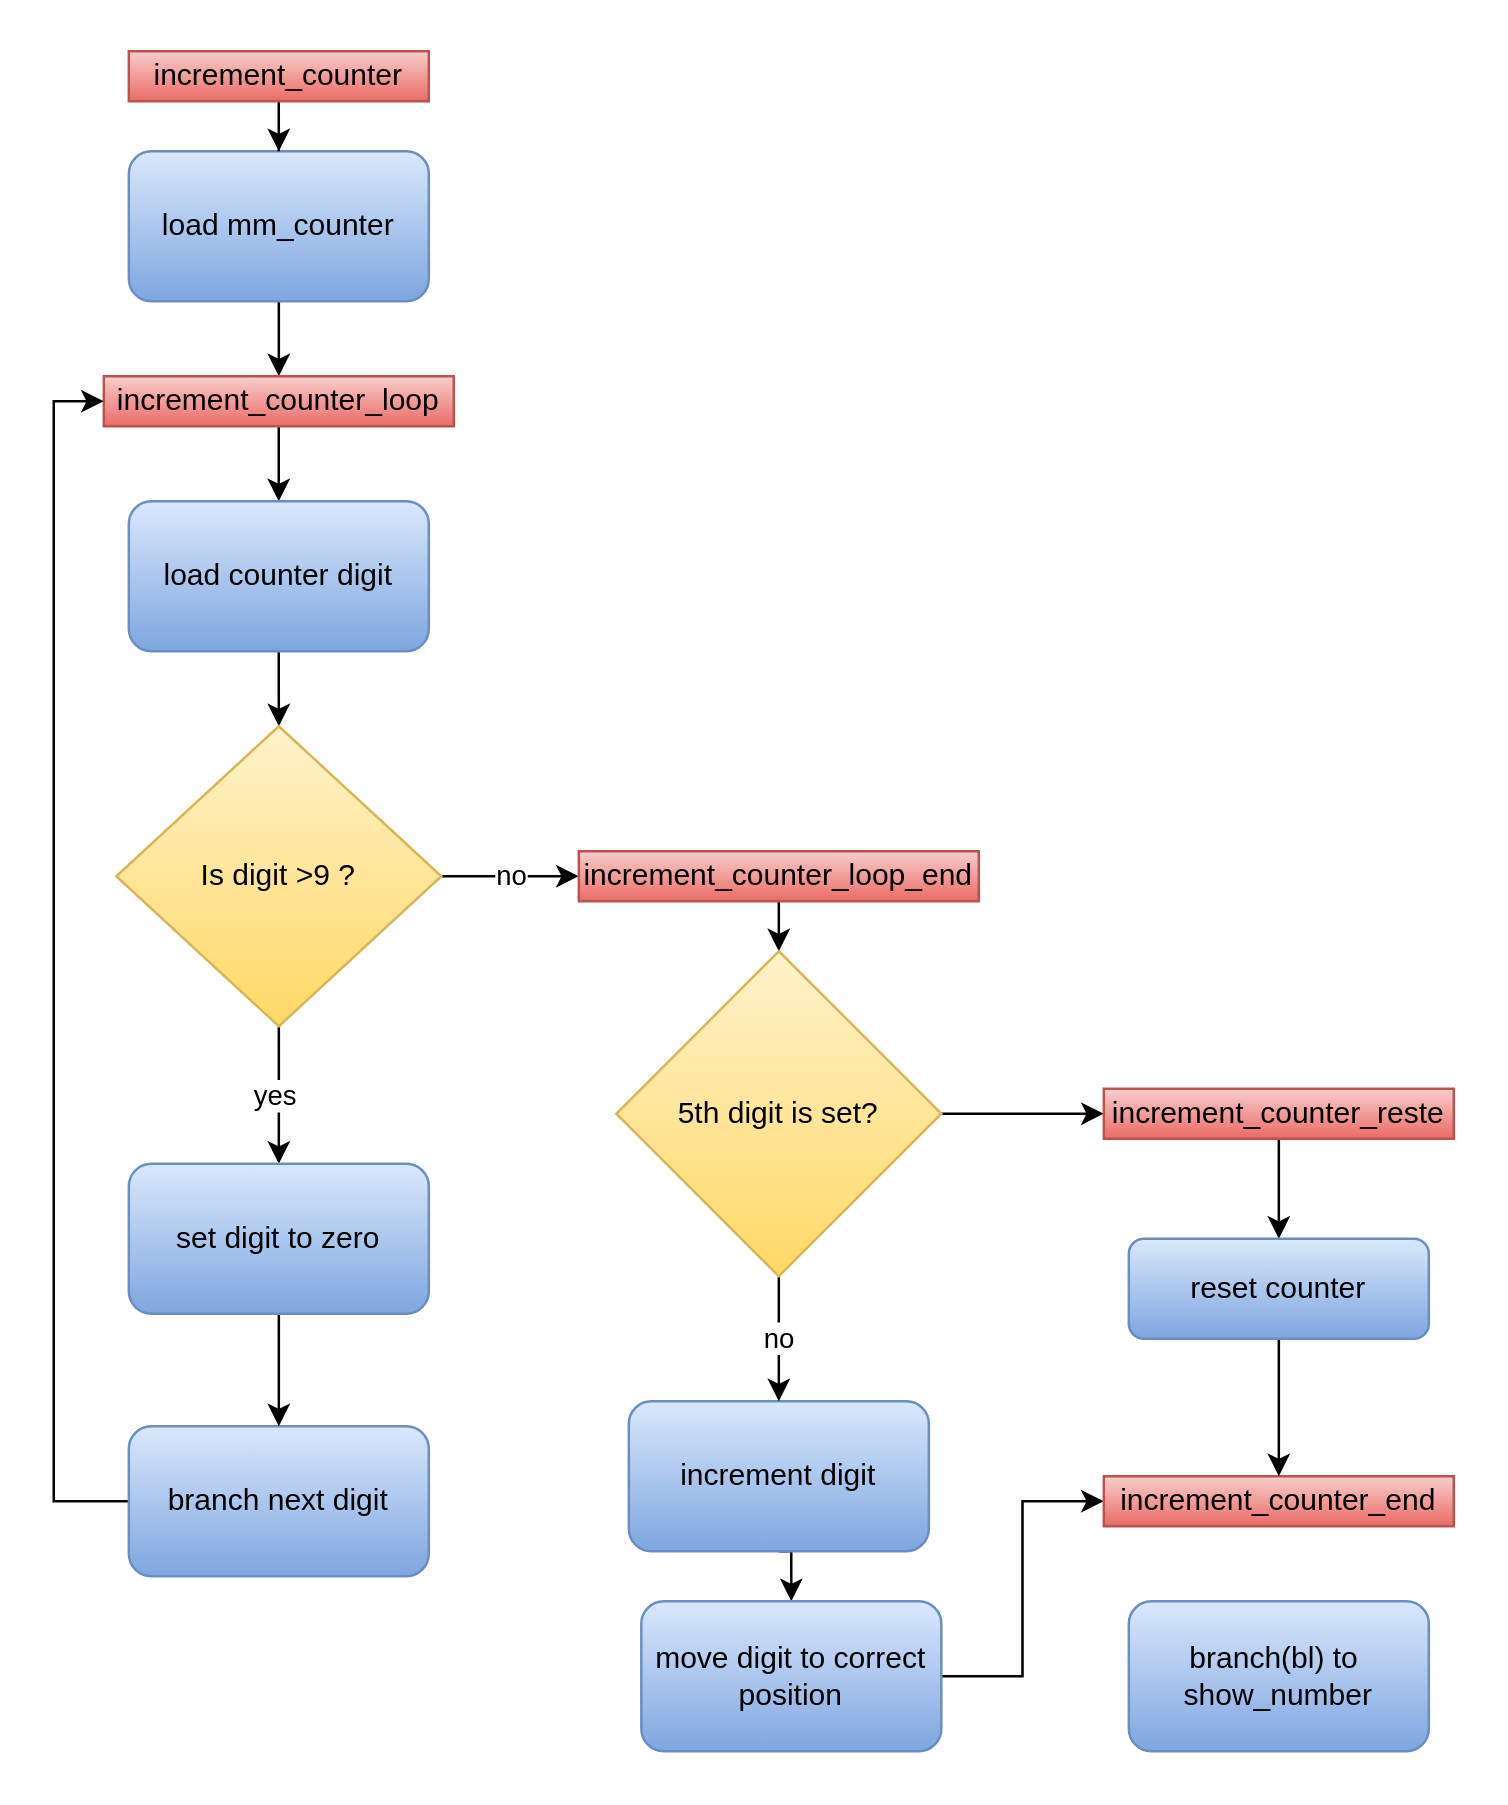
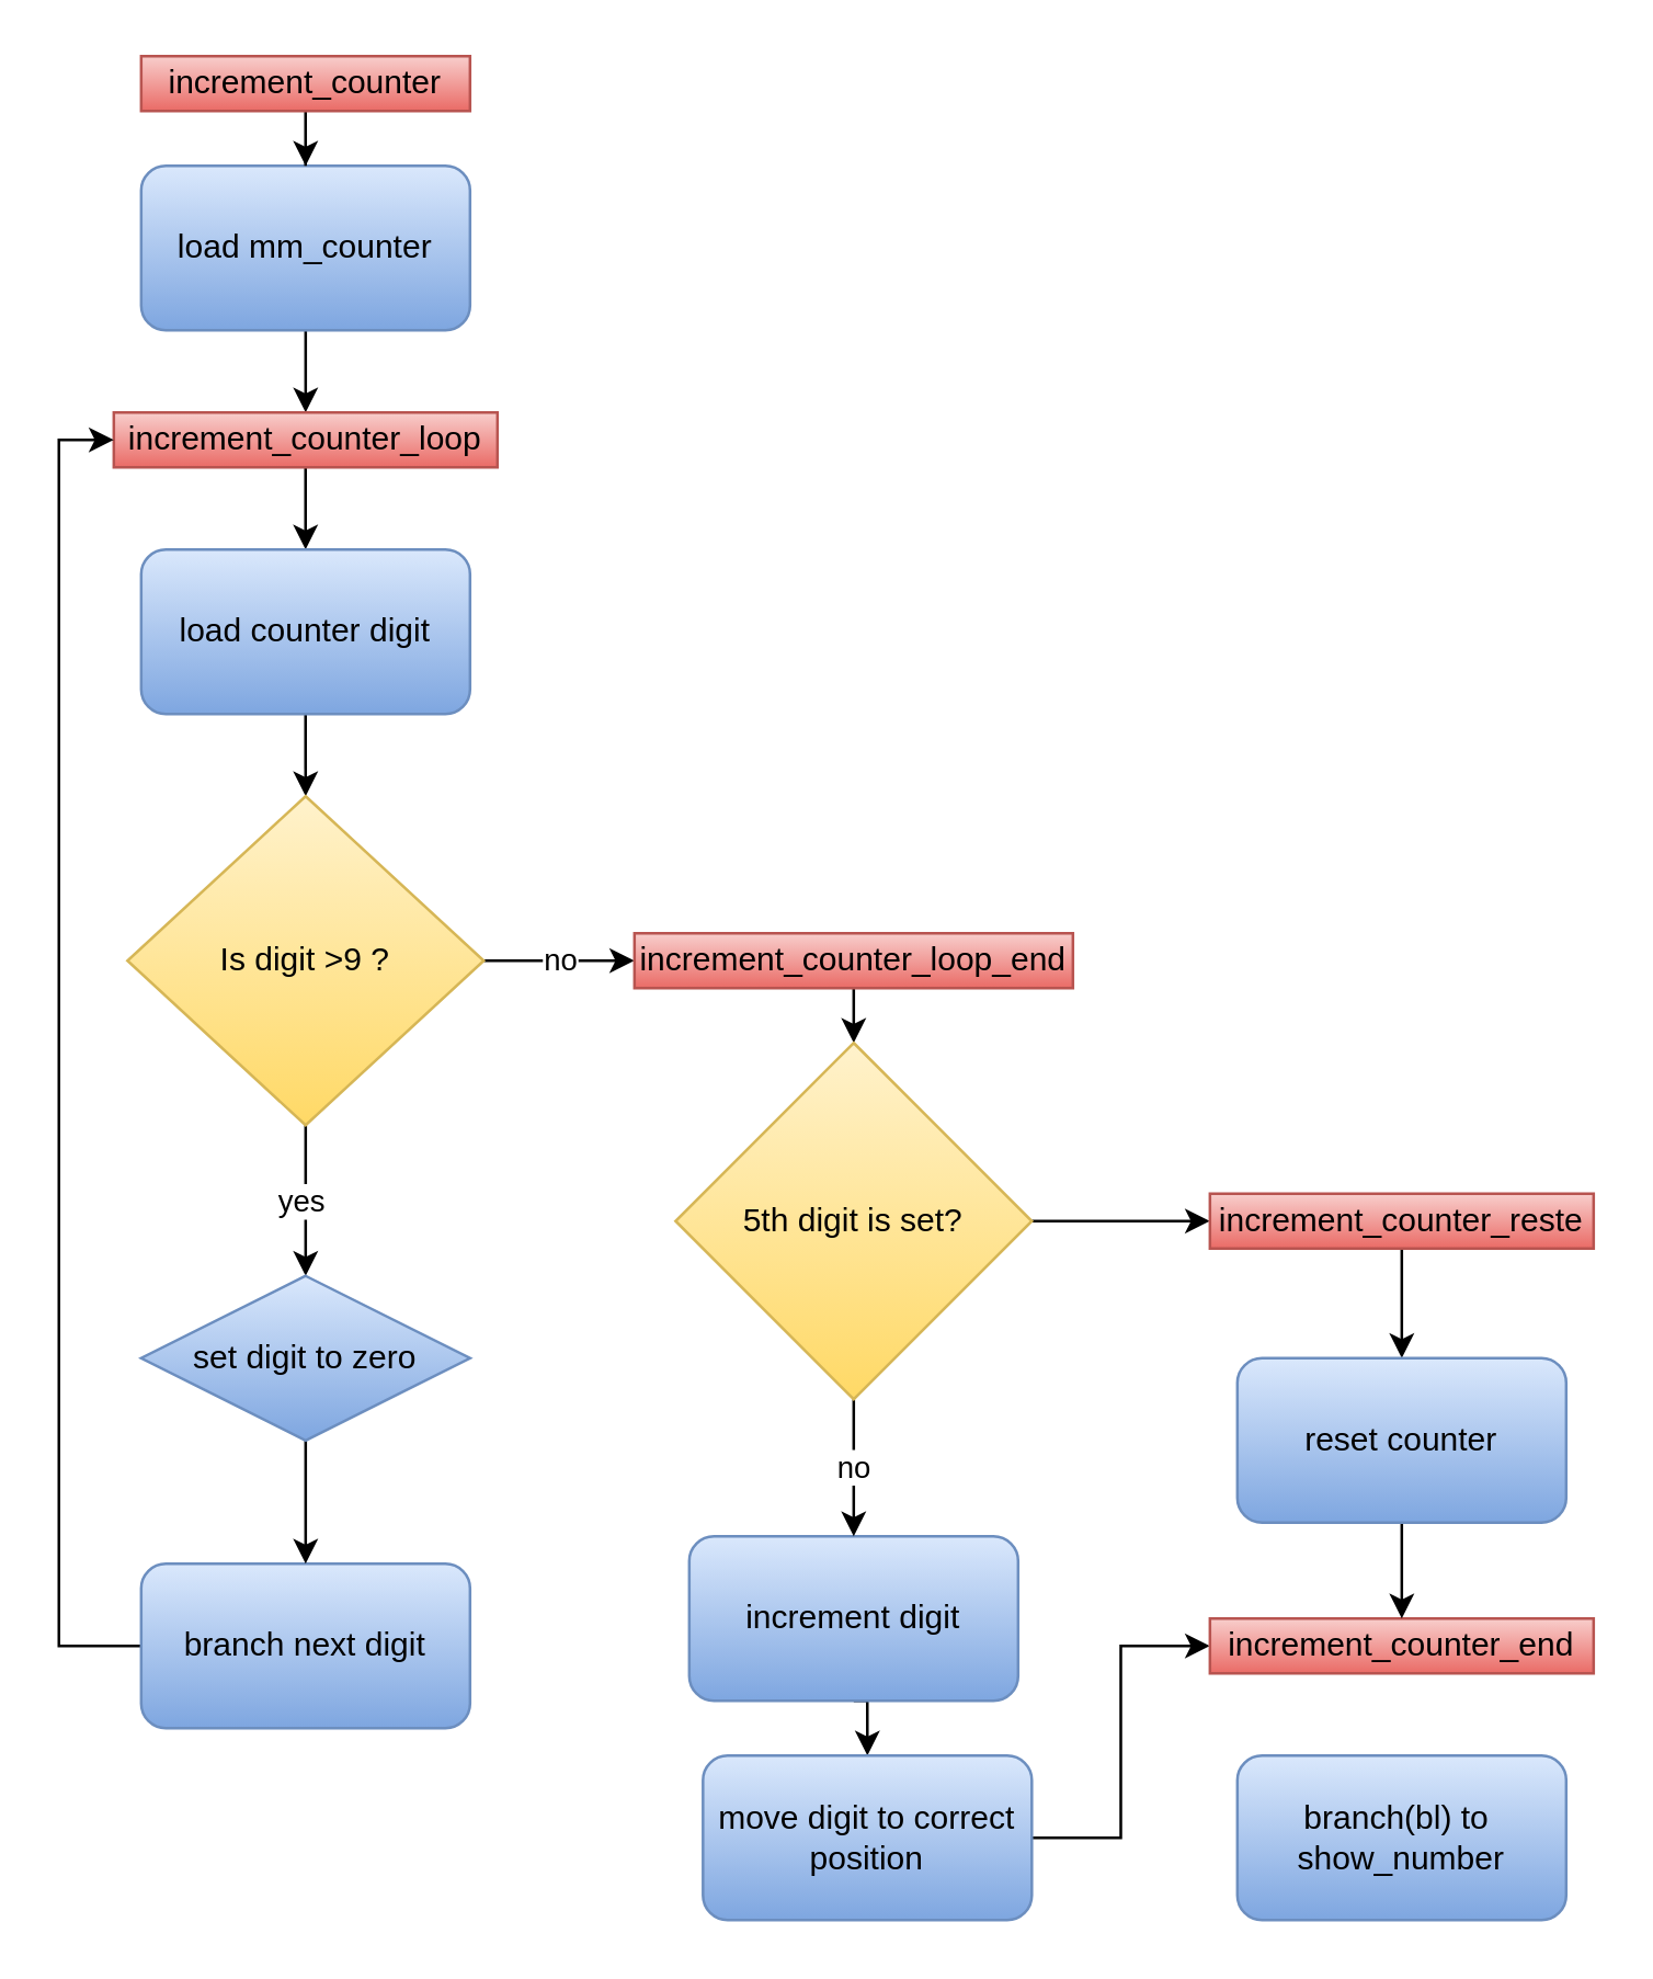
  <mxCell id="0" />
  <mxCell id="1" parent="0" />
  <mxCell id="2" style="edgeStyle=orthogonalEdgeStyle;rounded=0;orthogonalLoop=1;jettySize=auto;html=1;exitX=0.5;exitY=1;exitDx=0;exitDy=0;entryX=0.5;entryY=0;entryDx=0;entryDy=0;" edge="1" parent="1" source="3" target="7"><mxGeometry relative="1" as="geometry" /></mxCell>
  <mxCell id="3" value="load mm_counter" style="rounded=1;whiteSpace=wrap;html=1;gradientColor=#7ea6e0;fillColor=#dae8fc;strokeColor=#6c8ebf;" vertex="1" parent="1"><mxGeometry x="50.93" y="60" width="120" height="60" as="geometry" /></mxCell>
  <mxCell id="4" style="edgeStyle=orthogonalEdgeStyle;rounded=0;orthogonalLoop=1;jettySize=auto;html=1;entryX=0.5;entryY=0;entryDx=0;entryDy=0;" edge="1" parent="1" source="5" target="3"><mxGeometry relative="1" as="geometry" /></mxCell>
  <mxCell id="5" value="increment_counter" style="text;html=1;strokeColor=#b85450;fillColor=#f8cecc;align=center;verticalAlign=middle;whiteSpace=wrap;rounded=0;gradientColor=#ea6b66;" vertex="1" parent="1"><mxGeometry x="50.93" y="20" width="120" height="20" as="geometry" /></mxCell>
  <mxCell id="6" style="edgeStyle=orthogonalEdgeStyle;rounded=0;orthogonalLoop=1;jettySize=auto;html=1;" edge="1" parent="1" source="7" target="9"><mxGeometry relative="1" as="geometry" /></mxCell>
  <mxCell id="7" value="increment_counter_loop" style="text;html=1;strokeColor=#b85450;fillColor=#f8cecc;align=center;verticalAlign=middle;whiteSpace=wrap;rounded=0;gradientColor=#ea6b66;" vertex="1" parent="1"><mxGeometry x="40.93" y="150" width="140" height="20" as="geometry" /></mxCell>
  <mxCell id="8" style="edgeStyle=orthogonalEdgeStyle;rounded=0;orthogonalLoop=1;jettySize=auto;html=1;entryX=0.5;entryY=0;entryDx=0;entryDy=0;" edge="1" parent="1" source="9" target="12"><mxGeometry relative="1" as="geometry" /></mxCell>
  <mxCell id="9" value="load counter digit" style="rounded=1;whiteSpace=wrap;html=1;gradientColor=#7ea6e0;fillColor=#dae8fc;strokeColor=#6c8ebf;" vertex="1" parent="1"><mxGeometry x="50.93" y="200" width="120" height="60" as="geometry" /></mxCell>
  <mxCell id="10" value="no" style="edgeStyle=orthogonalEdgeStyle;rounded=0;orthogonalLoop=1;jettySize=auto;html=1;exitX=1;exitY=0.5;exitDx=0;exitDy=0;entryX=0;entryY=0.5;entryDx=0;entryDy=0;" edge="1" parent="1" source="12" target="14"><mxGeometry relative="1" as="geometry"><mxPoint x="220.93" y="350" as="targetPoint" /></mxGeometry></mxCell>
  <mxCell id="11" value="yes&amp;nbsp;" style="edgeStyle=orthogonalEdgeStyle;rounded=0;orthogonalLoop=1;jettySize=auto;html=1;entryX=0.5;entryY=0;entryDx=0;entryDy=0;" edge="1" parent="1" source="12" target="18"><mxGeometry relative="1" as="geometry"><mxPoint x="110.93" y="460" as="targetPoint" /></mxGeometry></mxCell>
  <mxCell id="12" value="Is digit &amp;gt;9 ?" style="rhombus;whiteSpace=wrap;html=1;gradientColor=#ffd966;fillColor=#fff2cc;strokeColor=#d6b656;" vertex="1" parent="1"><mxGeometry x="45.93" y="290" width="130" height="120" as="geometry" /></mxCell>
  <mxCell id="13" style="edgeStyle=orthogonalEdgeStyle;rounded=0;orthogonalLoop=1;jettySize=auto;html=1;exitX=0.5;exitY=1;exitDx=0;exitDy=0;entryX=0.5;entryY=0;entryDx=0;entryDy=0;" edge="1" parent="1" source="14" target="25"><mxGeometry relative="1" as="geometry" /></mxCell>
  <mxCell id="14" value="increment_counter_loop_end" style="text;html=1;strokeColor=#b85450;fillColor=#f8cecc;align=center;verticalAlign=middle;whiteSpace=wrap;rounded=0;gradientColor=#ea6b66;" vertex="1" parent="1"><mxGeometry x="230.93" y="340" width="160" height="20" as="geometry" /></mxCell>
  <mxCell id="15" style="edgeStyle=orthogonalEdgeStyle;rounded=0;orthogonalLoop=1;jettySize=auto;html=1;entryX=0;entryY=0.5;entryDx=0;entryDy=0;" edge="1" parent="1" source="16" target="7"><mxGeometry relative="1" as="geometry"><Array as="points"><mxPoint x="20.93" y="600" /><mxPoint x="20.93" y="160" /></Array></mxGeometry></mxCell>
  <mxCell id="16" value="branch next digit" style="rounded=1;whiteSpace=wrap;html=1;gradientColor=#7ea6e0;fillColor=#dae8fc;strokeColor=#6c8ebf;" vertex="1" parent="1"><mxGeometry x="50.93" y="570" width="120" height="60" as="geometry" /></mxCell>
  <mxCell id="17" style="edgeStyle=orthogonalEdgeStyle;rounded=0;orthogonalLoop=1;jettySize=auto;html=1;entryX=0.5;entryY=0;entryDx=0;entryDy=0;" edge="1" parent="1" source="18" target="16"><mxGeometry relative="1" as="geometry" /></mxCell>
- <mxCell id="18" value="set digit to zero" style="rounded=1;whiteSpace=wrap;html=1;gradientColor=#7ea6e0;fillColor=#dae8fc;strokeColor=#6c8ebf;" vertex="1" parent="1"><mxGeometry x="50.93" y="465" width="120" height="60" as="geometry" /></mxCell>
+ <mxCell id="18" value="set digit to zero" style="rhombus;whiteSpace=wrap;html=1;gradientColor=#7ea6e0;fillColor=#dae8fc;strokeColor=#6c8ebf;" vertex="1" parent="1"><mxGeometry x="50.93" y="465" width="120" height="60" as="geometry" /></mxCell>
  <mxCell id="19" style="edgeStyle=orthogonalEdgeStyle;rounded=0;orthogonalLoop=1;jettySize=auto;html=1;exitX=0.5;exitY=1;exitDx=0;exitDy=0;entryX=0.5;entryY=0;entryDx=0;entryDy=0;" edge="1" parent="1" source="20" target="22"><mxGeometry relative="1" as="geometry" /></mxCell>
  <mxCell id="20" value="increment digit" style="rounded=1;whiteSpace=wrap;html=1;gradientColor=#7ea6e0;fillColor=#dae8fc;strokeColor=#6c8ebf;" vertex="1" parent="1"><mxGeometry x="250.93" y="560" width="120" height="60" as="geometry" /></mxCell>
  <mxCell id="21" style="edgeStyle=orthogonalEdgeStyle;rounded=0;orthogonalLoop=1;jettySize=auto;html=1;entryX=0;entryY=0.5;entryDx=0;entryDy=0;" edge="1" parent="1" source="22" target="28"><mxGeometry relative="1" as="geometry" /></mxCell>
  <mxCell id="22" value="move digit to correct position" style="rounded=1;whiteSpace=wrap;html=1;gradientColor=#7ea6e0;fillColor=#dae8fc;strokeColor=#6c8ebf;" vertex="1" parent="1"><mxGeometry x="255.93" y="640" width="120" height="60" as="geometry" /></mxCell>
  <mxCell id="23" value="no" style="edgeStyle=orthogonalEdgeStyle;rounded=0;orthogonalLoop=1;jettySize=auto;html=1;exitX=0.5;exitY=1;exitDx=0;exitDy=0;entryX=0.5;entryY=0;entryDx=0;entryDy=0;" edge="1" parent="1" source="25" target="20"><mxGeometry relative="1" as="geometry" /></mxCell>
  <mxCell id="24" style="edgeStyle=orthogonalEdgeStyle;rounded=0;orthogonalLoop=1;jettySize=auto;html=1;exitX=1;exitY=0.5;exitDx=0;exitDy=0;entryX=0;entryY=0.5;entryDx=0;entryDy=0;" edge="1" parent="1" source="25" target="27"><mxGeometry relative="1" as="geometry" /></mxCell>
  <mxCell id="25" value="5th digit is set?" style="rhombus;whiteSpace=wrap;html=1;gradientColor=#ffd966;fillColor=#fff2cc;strokeColor=#d6b656;" vertex="1" parent="1"><mxGeometry x="245.93" y="380" width="130" height="130" as="geometry" /></mxCell>
  <mxCell id="26" style="edgeStyle=orthogonalEdgeStyle;rounded=0;orthogonalLoop=1;jettySize=auto;html=1;entryX=0.5;entryY=0;entryDx=0;entryDy=0;" edge="1" parent="1" source="27" target="30"><mxGeometry relative="1" as="geometry" /></mxCell>
  <mxCell id="27" value="increment_counter_reste" style="text;html=1;strokeColor=#b85450;fillColor=#f8cecc;align=center;verticalAlign=middle;whiteSpace=wrap;rounded=0;gradientColor=#ea6b66;" vertex="1" parent="1"><mxGeometry x="440.93" y="435" width="140" height="20" as="geometry" /></mxCell>
  <mxCell id="28" value="increment_counter_end" style="text;html=1;strokeColor=#b85450;fillColor=#f8cecc;align=center;verticalAlign=middle;whiteSpace=wrap;rounded=0;gradientColor=#ea6b66;" vertex="1" parent="1"><mxGeometry x="440.93" y="590" width="140" height="20" as="geometry" /></mxCell>
  <mxCell id="29" style="edgeStyle=orthogonalEdgeStyle;rounded=0;orthogonalLoop=1;jettySize=auto;html=1;exitX=0.5;exitY=1;exitDx=0;exitDy=0;entryX=0.5;entryY=0;entryDx=0;entryDy=0;" edge="1" parent="1" source="30" target="28"><mxGeometry relative="1" as="geometry" /></mxCell>
- <mxCell id="30" value="reset counter" style="rounded=1;whiteSpace=wrap;html=1;gradientColor=#7ea6e0;fillColor=#dae8fc;strokeColor=#6c8ebf;" vertex="1" parent="1"><mxGeometry x="450.93" y="495" width="120" height="40" as="geometry" /></mxCell>
+ <mxCell id="30" value="reset counter" style="rounded=1;whiteSpace=wrap;html=1;gradientColor=#7ea6e0;fillColor=#dae8fc;strokeColor=#6c8ebf;" vertex="1" parent="1"><mxGeometry x="450.93" y="495" width="120" height="60" as="geometry" /></mxCell>
  <mxCell id="31" value="branch(bl) to&amp;nbsp;&lt;br&gt;show_number" style="rounded=1;whiteSpace=wrap;html=1;gradientColor=#7ea6e0;fillColor=#dae8fc;strokeColor=#6c8ebf;" vertex="1" parent="1"><mxGeometry x="450.93" y="640" width="120" height="60" as="geometry" /></mxCell>
